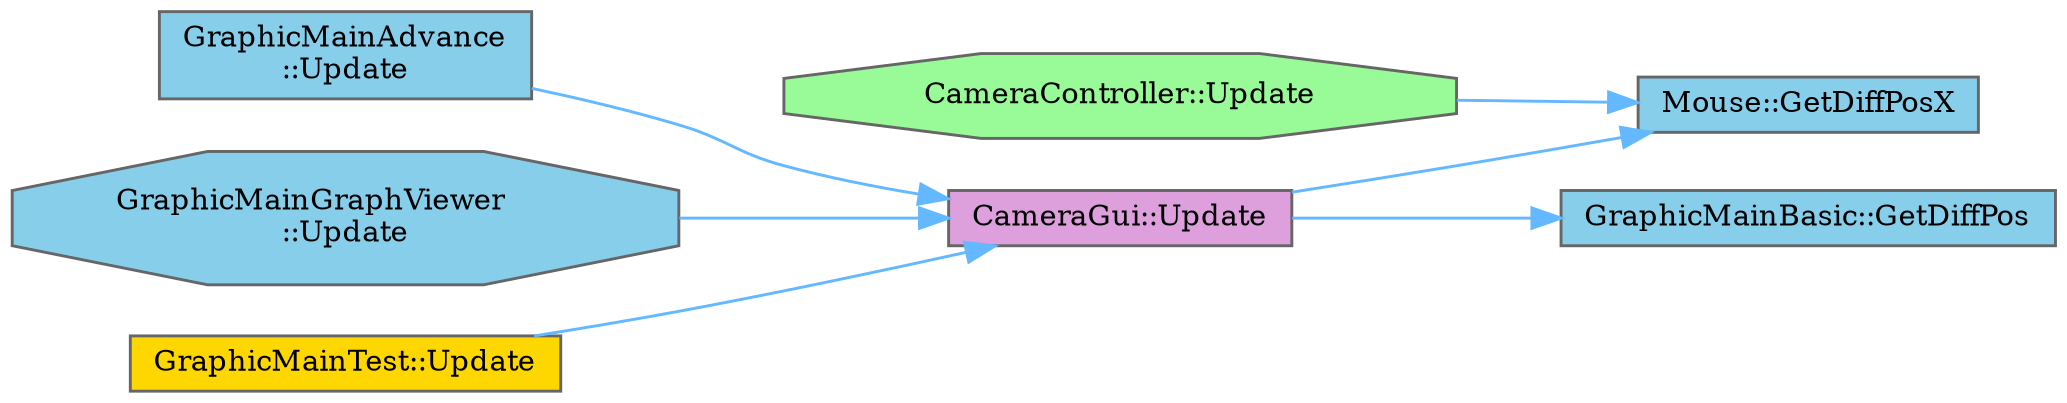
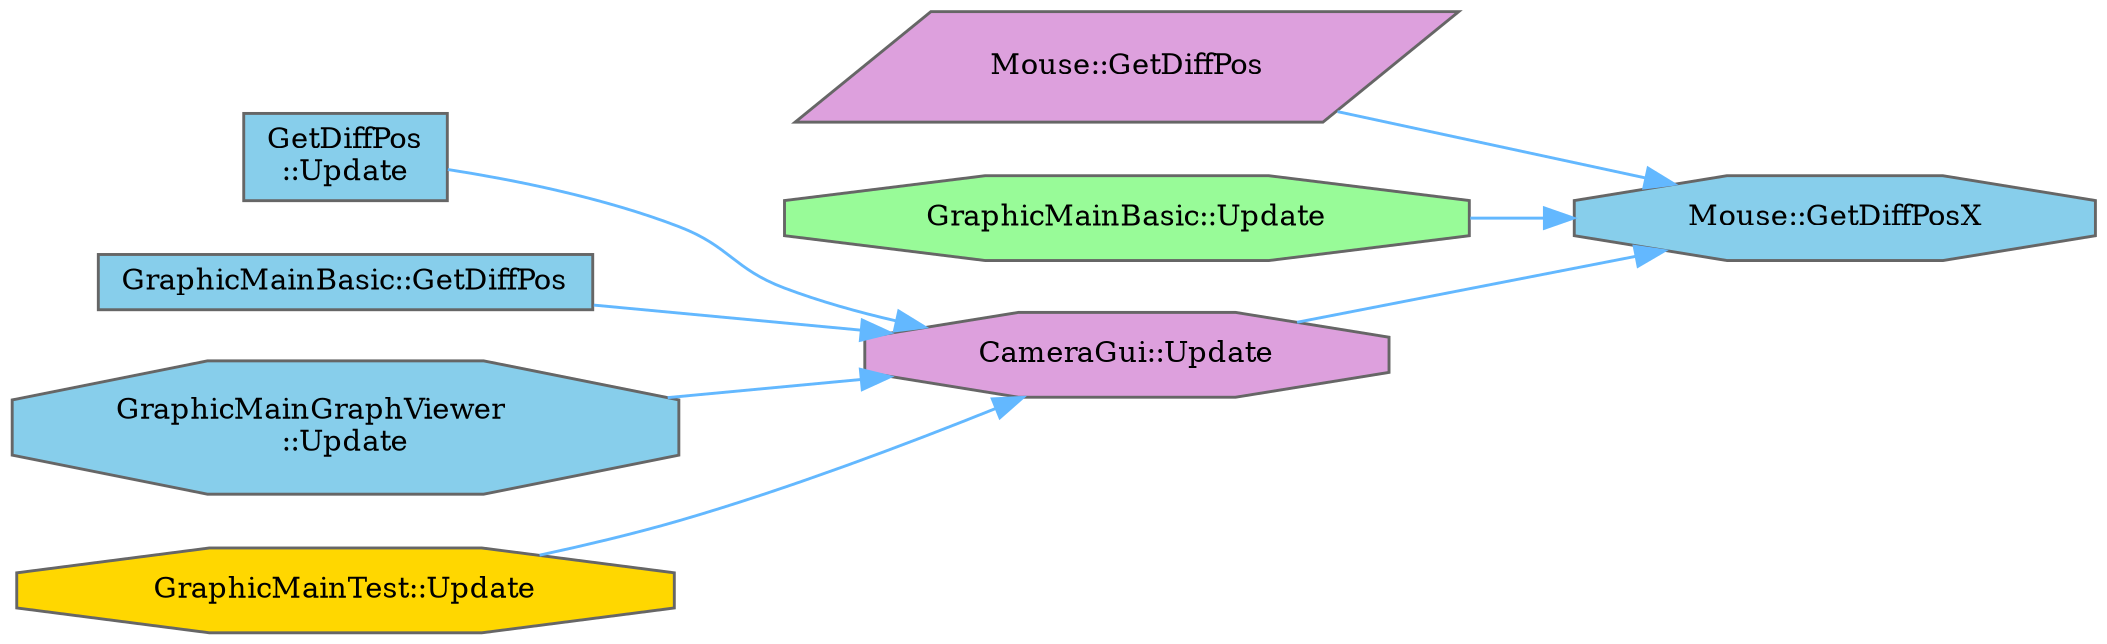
  digraph {
    fontname="DejaVu Serif"
    rankdir=RL
    node [color=grey40 fillcolor=skyblue fontname="DejaVu Serif" fontsize=10 shape=box style=filled]
    edge [color=steelblue1 dir=back fontname="DejaVu Serif" fontsize=10 labelfontname=Helvetica labelfontsize=10 style=solid]
-   n1 [color=gray40 fontcolor=black height=0.2 label="Mouse::GetDiffPosX" width=0.4]
-   n3 [fillcolor=palegreen height=0.2 label="CameraController::Update" shape=octagon width=0.4]
-   n4 [fillcolor=plum height=0.2 label="CameraGui::Update" width=0.4]
-   n5 [height=0.2 label="GraphicMainAdvance\l::Update" width=0.4]
+   n1 [color=gray40 fontcolor=black height=0.2 label="Mouse::GetDiffPosX" shape=octagon width=0.4]
+   n2 [fillcolor=plum height=0.2 label="Mouse::GetDiffPos" shape=parallelogram width=0.4]
+   n3 [fillcolor=palegreen height=0.2 label="GraphicMainBasic::Update" shape=octagon width=0.4]
+   n4 [fillcolor=plum height=0.2 label="CameraGui::Update" shape=octagon width=0.4]
+   n5 [height=0.2 label="GetDiffPos\l::Update" width=0.4]
    n6 [height=0.2 label="GraphicMainBasic::GetDiffPos" width=0.4]
    n7 [height=0.2 label="GraphicMainGraphViewer\l::Update" shape=octagon width=0.4]
-   n8 [fillcolor=gold height=0.2 label="GraphicMainTest::Update" width=0.4]
+   n8 [fillcolor=gold height=0.2 label="GraphicMainTest::Update" shape=octagon width=0.4]
+   n1 -> n2
    n1 -> n3
    n1 -> n4
    n4 -> n5
-   n6 -> n4
+   n4 -> n6
    n4 -> n7
    n4 -> n8
  }
